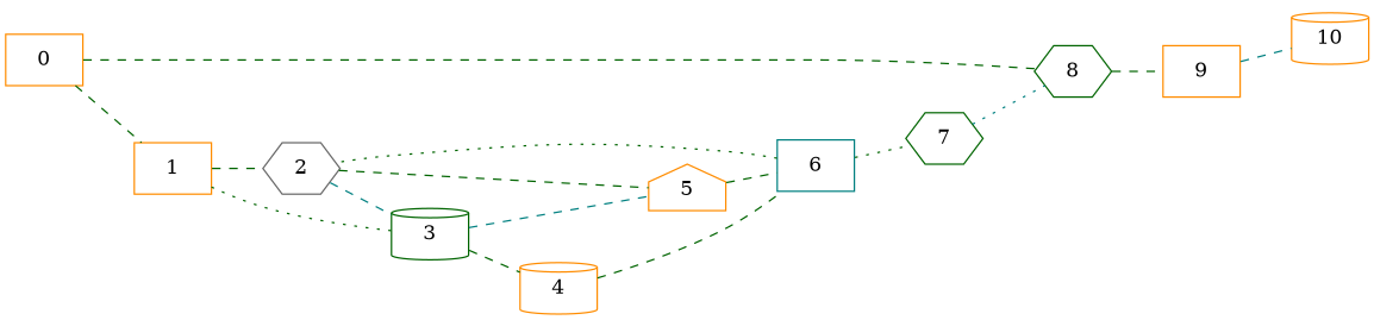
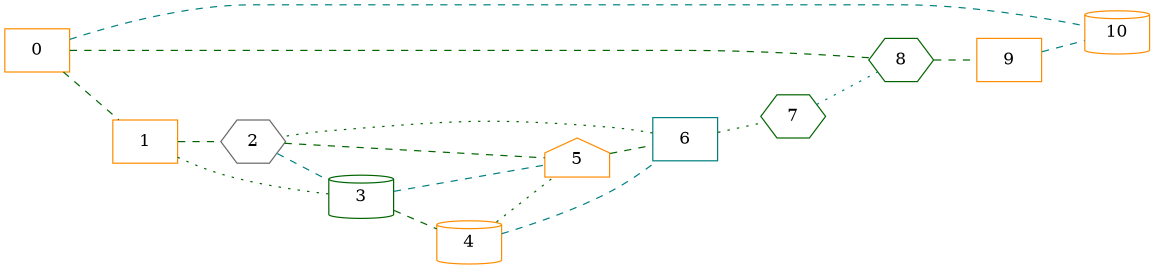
  graph {
    rankdir=LR
    node [color=darkorange shape=box]
    edge [color=darkgreen style=dashed]
    0
    1
    8 [color=darkgreen shape=hexagon]
    10 [shape=cylinder]
    2 [color=gray40 shape=hexagon]
    3 [color=darkgreen shape=cylinder]
    5 [shape=house]
    9
    4 [shape=cylinder]
    6 [color=teal]
    7 [color=darkgreen shape=hexagon]
    0 -- 1
    0 -- 8
+   0 -- 10 [color=teal]
    1 -- 2
    1 -- 3 [style=dotted]
    8 -- 9
    2 -- 3 [color=teal]
    2 -- 5
    3 -- 5 [color=teal]
    3 -- 4
    5 -- 6
    9 -- 10 [color=teal]
-   4 -- 6
+   4 -- 5 [style=dotted]
+   4 -- 6 [color=teal]
    6 -- 2 [style=dotted]
    6 -- 7 [style=dotted]
    7 -- 8 [color=teal style=dotted]
  }
